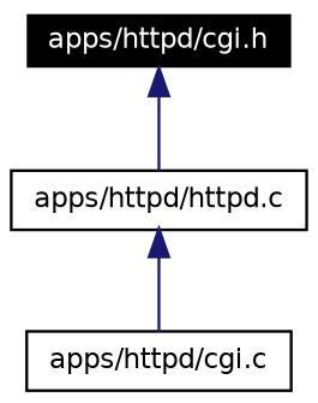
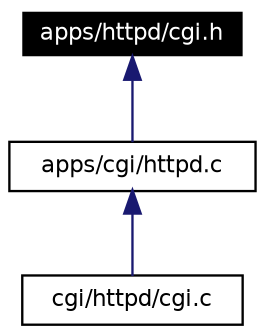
  digraph {
    rankdir=TB
    node [color=black fillcolor=white fontname=Helvetica fontsize=10 shape=record style=filled]
    edge [color=midnightblue dir=back fontname=Helvetica fontsize=10 labelfontname=Helvetica labelfontsize=10 style=solid]
    n1 [color=white fillcolor=black fontcolor=white height=0.2 label="apps/httpd/cgi.h" width=0.4]
-   n2 [height=0.2 label="apps/httpd/httpd.c" width=0.4]
-   n3 [height=0.2 label="apps/httpd/cgi.c" width=0.4]
+   n2 [height=0.2 label="apps/cgi/httpd.c" width=0.4]
+   n3 [height=0.2 label="cgi/httpd/cgi.c" width=0.4]
    n1 -> n2
    n2 -> n3
  }
